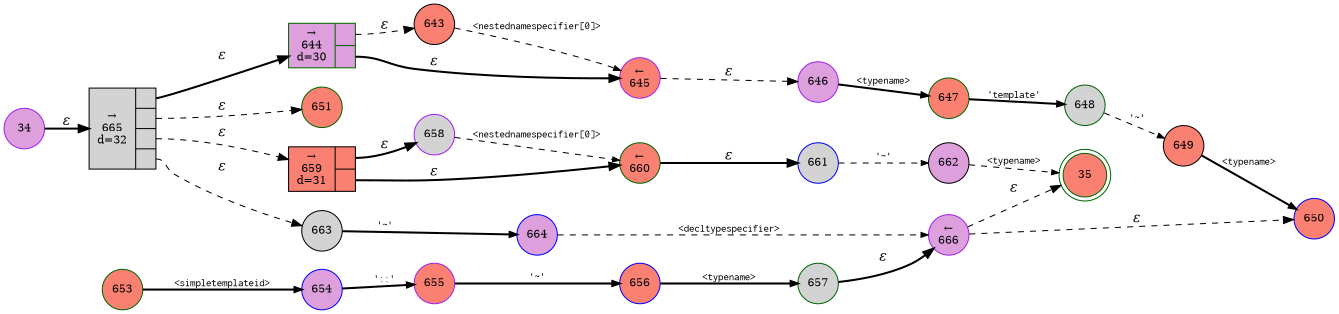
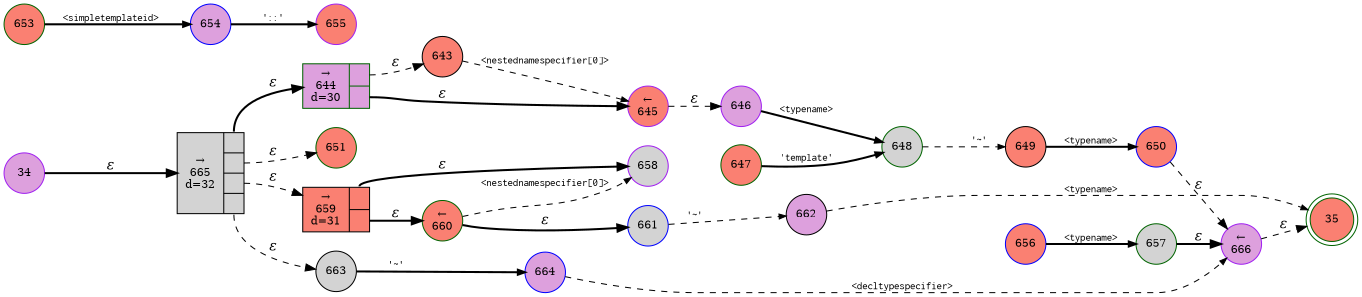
  digraph {
    rankdir=LR
    node [color=darkgreen fillcolor=salmon fixedsize=true fontsize=11 shape=circle style=filled peripheries=1]
    edge [fontname=Courier style=bold]
    n1 [label=35 shape=doublecircle width=.6 peripheries=""]
    n2 [color=black label=643 width=.55]
    n3 [color=purple label="&larr;\n645" width=.55]
    n4 [color=purple fillcolor=plum label=646 width=.55]
    n5 [fillcolor=plum fixedsize=false label="{&rarr;\n644\nd=30|{<p0>|<p1>}}" shape=record]
    n6 [label=647 width=.55]
    n7 [fillcolor=lightgrey label=648 width=.55]
    n8 [color=black label=649 width=.55]
    n9 [color=blue label=650 width=.55]
    n10 [color=purple fillcolor=plum label="&larr;\n666" width=.55]
    n11 [label=651 width=.55]
    n12 [label=653 width=.55]
    n13 [color=blue fillcolor=plum label=654 width=.55]
    n14 [color=purple label=655 width=.55]
    n15 [color=blue label=656 width=.55]
    n16 [fillcolor=lightgrey label=657 width=.55]
    n17 [color=purple fillcolor=lightgrey label=658 width=.55]
    n18 [label="&larr;\n660" width=.55]
    n19 [color=blue fillcolor=lightgrey label=661 width=.55]
    n20 [color=black fixedsize=false label="{&rarr;\n659\nd=31|{<p0>|<p1>}}" shape=record]
    n21 [color=black fillcolor=plum label=662 width=.55]
    n22 [color=black fillcolor=lightgrey label=663 width=.55]
    n23 [color=blue fillcolor=plum label=664 width=.55]
    n24 [color=black fillcolor=lightgrey fixedsize=false label="{&rarr;\n665\nd=32|{<p0>|<p1>|<p2>|<p3>}}" shape=record]
    n25 [color=purple fillcolor=plum label=34 width=.55]
    n2 -> n3 [arrowhead=normal arrowsize=.7 fontsize=11 label="<nestednamespecifier[0]>" style=dashed]
    n3 -> n4 [fontname="Times-Italic" label="&epsilon;" style=dashed]
-   n4 -> n6 [arrowhead=normal arrowsize=.7 fontsize=11 label="<typename>"]
+   n4 -> n7 [arrowhead=normal arrowsize=.7 fontsize=11 label="<typename>"]
    n5 -> n2 [fontname="Times-Italic" label="&epsilon;" style=dashed tailport=p0]
    n5 -> n3 [fontname="Times-Italic" label="&epsilon;" tailport=p1]
    n6 -> n7 [arrowhead=normal arrowsize=.7 fontsize=11 label="'template'"]
    n7 -> n8 [arrowhead=normal arrowsize=.7 fontsize=11 label="'~'" style=dashed]
    n8 -> n9 [arrowhead=normal arrowsize=.7 fontsize=11 label="<typename>"]
-   n10 -> n9 [fontname="Times-Italic" label="&epsilon;" style=dashed]
+   n9 -> n10 [fontname="Times-Italic" label="&epsilon;" style=dashed]
    n10 -> n1 [fontname="Times-Italic" label="&epsilon;" style=dashed]
    n12 -> n13 [arrowhead=normal arrowsize=.7 fontsize=11 label="<simpletemplateid>"]
    n13 -> n14 [arrowhead=normal arrowsize=.7 fontsize=11 label="'::'"]
-   n14 -> n15 [arrowhead=normal arrowsize=.7 fontsize=11 label="'~'"]
    n15 -> n16 [arrowhead=normal arrowsize=.7 fontsize=11 label="<typename>"]
    n16 -> n10 [fontname="Times-Italic" label="&epsilon;"]
-   n17 -> n18 [arrowhead=normal arrowsize=.7 fontsize=11 label="<nestednamespecifier[0]>" style=dashed]
+   n18 -> n17 [arrowhead=normal arrowsize=.7 fontsize=11 label="<nestednamespecifier[0]>" style=dashed]
    n18 -> n19 [fontname="Times-Italic" label="&epsilon;"]
    n19 -> n21 [arrowhead=normal arrowsize=.7 fontsize=11 label="'~'" style=dashed]
    n20 -> n17 [fontname="Times-Italic" label="&epsilon;" tailport=p0]
    n20 -> n18 [fontname="Times-Italic" label="&epsilon;" tailport=p1]
    n21 -> n1 [arrowhead=normal arrowsize=.7 fontsize=11 label="<typename>" style=dashed]
    n22 -> n23 [arrowhead=normal arrowsize=.7 fontsize=11 label="'~'"]
    n23 -> n10 [arrowhead=normal arrowsize=.7 fontsize=11 label="<decltypespecifier>" style=dashed]
    n24 -> n5 [fontname="Times-Italic" label="&epsilon;" tailport=p0]
    n24 -> n11 [fontname="Times-Italic" label="&epsilon;" style=dashed tailport=p1]
    n24 -> n20 [fontname="Times-Italic" label="&epsilon;" style=dashed tailport=p2]
    n24 -> n22 [fontname="Times-Italic" label="&epsilon;" style=dashed tailport=p3]
    n25 -> n24 [fontname="Times-Italic" label="&epsilon;"]
  }
